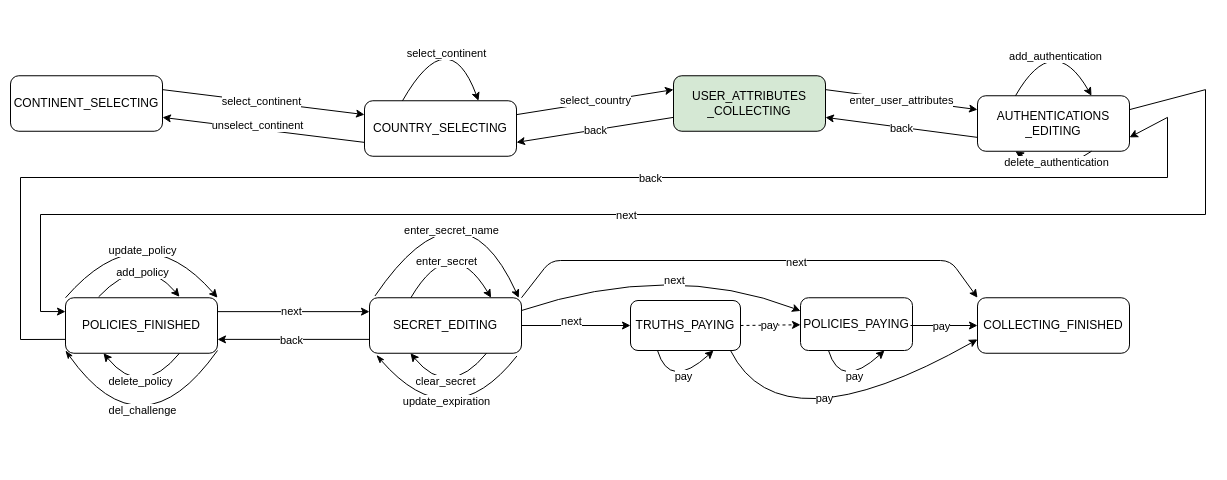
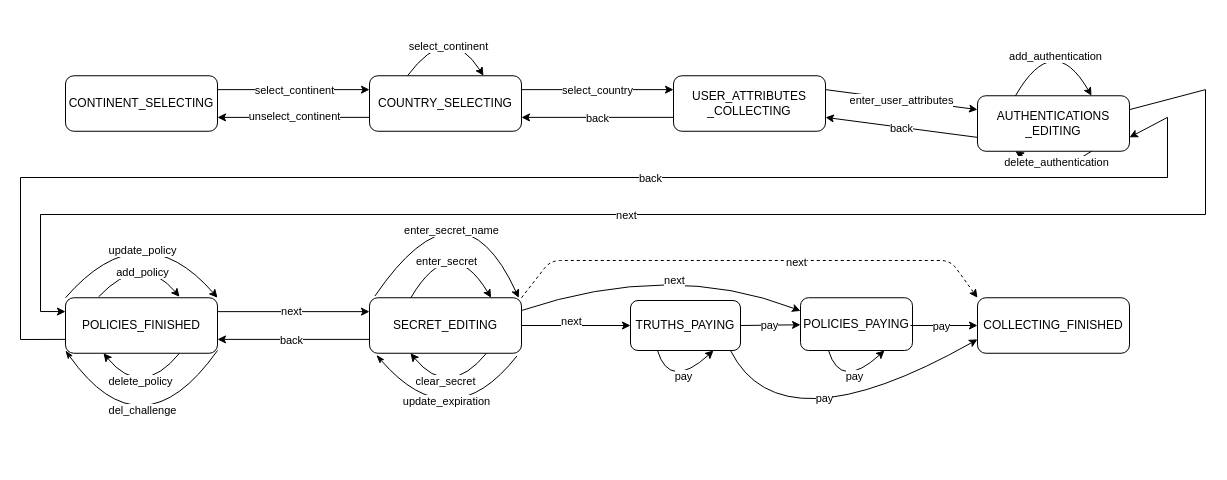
  <mxCell id="0" />
  <mxCell id="1" parent="0" />
- <mxCell id="2" value="CONTINENT_SELECTING" style="rounded=1;whiteSpace=wrap;html=1;container=0;" parent="1" vertex="1"><mxGeometry x="10" y="75.25" width="152.0" height="55.5" as="geometry" /></mxCell>
- <mxCell id="3" value="COUNTRY_SELECTING" style="rounded=1;whiteSpace=wrap;html=1;container=0;" parent="1" vertex="1"><mxGeometry x="364" y="100.25" width="152.0" height="55.5" as="geometry" /></mxCell>
- <mxCell id="4" value="USER_ATTRIBUTES&lt;br&gt;_COLLECTING" style="rounded=1;whiteSpace=wrap;html=1;container=0;fillColor=#d5e8d4;" parent="1" vertex="1"><mxGeometry x="673" y="75.25" width="152.0" height="55.5" as="geometry" /></mxCell>
+ <mxCell id="2" value="CONTINENT_SELECTING" style="rounded=1;whiteSpace=wrap;html=1;container=0;" parent="1" vertex="1"><mxGeometry x="65" y="75.25" width="152.0" height="55.5" as="geometry" /></mxCell>
+ <mxCell id="3" value="COUNTRY_SELECTING" style="rounded=1;whiteSpace=wrap;html=1;container=0;" parent="1" vertex="1"><mxGeometry x="369" y="75.25" width="152.0" height="55.5" as="geometry" /></mxCell>
+ <mxCell id="4" value="USER_ATTRIBUTES&lt;br&gt;_COLLECTING" style="rounded=1;whiteSpace=wrap;html=1;container=0;" parent="1" vertex="1"><mxGeometry x="673" y="75.25" width="152.0" height="55.5" as="geometry" /></mxCell>
  <mxCell id="5" value="AUTHENTICATIONS&lt;br&gt;_EDITING" style="rounded=1;whiteSpace=wrap;html=1;container=0;" parent="1" vertex="1"><mxGeometry x="977" y="95.25" width="152.0" height="55.5" as="geometry" /></mxCell>
  <mxCell id="6" value="POLICIES_FINISHED" style="rounded=1;whiteSpace=wrap;html=1;container=0;" parent="1" vertex="1"><mxGeometry x="65" y="297.25" width="152.0" height="55.5" as="geometry" /></mxCell>
  <mxCell id="7" value="POLICIES_PAYING" style="rounded=1;whiteSpace=wrap;html=1;container=0;" parent="1" vertex="1"><mxGeometry x="800" y="297.25" width="112" height="52.75" as="geometry" /></mxCell>
  <mxCell id="8" value="" style="endArrow=classic;html=1;exitX=1;exitY=0.25;exitDx=0;exitDy=0;entryX=0;entryY=0.25;entryDx=0;entryDy=0;" parent="1" source="2" target="3" edge="1"><mxGeometry x="15" y="229" width="50" height="50" as="geometry"><mxPoint x="302.5" y="121.5" as="sourcePoint" /><mxPoint x="483" y="84.5" as="targetPoint" /></mxGeometry></mxCell>
  <mxCell id="9" value="select_continent" style="edgeLabel;html=1;align=center;verticalAlign=middle;resizable=0;points=[];container=0;" parent="8" vertex="1" connectable="0"><mxGeometry x="-0.107" relative="1" as="geometry"><mxPoint x="8" as="offset" /></mxGeometry></mxCell>
  <mxCell id="10" value="" style="endArrow=classic;html=1;exitX=0;exitY=0.75;exitDx=0;exitDy=0;entryX=1;entryY=0.75;entryDx=0;entryDy=0;" parent="1" source="3" target="2" edge="1"><mxGeometry x="15" y="229" width="50" height="50" as="geometry"><mxPoint x="435.5" y="130.75" as="sourcePoint" /><mxPoint x="483" y="84.5" as="targetPoint" /></mxGeometry></mxCell>
  <mxCell id="11" value="unselect_continent" style="edgeLabel;html=1;align=center;verticalAlign=middle;resizable=0;points=[];container=0;" parent="10" vertex="1" connectable="0"><mxGeometry x="0.288" y="-1" relative="1" as="geometry"><mxPoint x="22.76" as="offset" /></mxGeometry></mxCell>
  <mxCell id="12" value="" style="endArrow=classic;html=1;exitX=1;exitY=0.25;exitDx=0;exitDy=0;entryX=0;entryY=0.25;entryDx=0;entryDy=0;" parent="1" source="3" target="4" edge="1"><mxGeometry x="15" y="229" width="50" height="50" as="geometry"><mxPoint x="435.5" y="130.75" as="sourcePoint" /><mxPoint x="483" y="84.5" as="targetPoint" /></mxGeometry></mxCell>
  <mxCell id="13" value="select_country" style="edgeLabel;html=1;align=center;verticalAlign=middle;resizable=0;points=[];container=0;" parent="12" vertex="1" connectable="0"><mxGeometry x="0.169" y="-2" relative="1" as="geometry"><mxPoint x="-13.79" y="-2" as="offset" /></mxGeometry></mxCell>
  <mxCell id="14" value="" style="endArrow=classic;html=1;exitX=0;exitY=0.75;exitDx=0;exitDy=0;entryX=1;entryY=0.75;entryDx=0;entryDy=0;" parent="1" source="4" target="3" edge="1"><mxGeometry x="15" y="229" width="50" height="50" as="geometry"><mxPoint x="435.5" y="130.75" as="sourcePoint" /><mxPoint x="483" y="84.5" as="targetPoint" /></mxGeometry></mxCell>
  <mxCell id="15" value="back" style="edgeLabel;html=1;align=center;verticalAlign=middle;resizable=0;points=[];container=0;" parent="14" vertex="1" connectable="0"><mxGeometry x="-0.082" y="1" relative="1" as="geometry"><mxPoint x="-6.9" as="offset" /></mxGeometry></mxCell>
  <mxCell id="16" value="" style="endArrow=classic;html=1;entryX=0;entryY=0.25;entryDx=0;entryDy=0;exitX=1;exitY=0.25;exitDx=0;exitDy=0;" parent="1" source="4" target="5" edge="1"><mxGeometry x="15" y="229" width="50" height="50" as="geometry"><mxPoint x="901" y="130.75" as="sourcePoint" /><mxPoint x="948.5" y="84.5" as="targetPoint" /></mxGeometry></mxCell>
  <mxCell id="17" value="enter_user_attributes" style="edgeLabel;html=1;align=center;verticalAlign=middle;resizable=0;points=[];container=0;" parent="16" vertex="1" connectable="0"><mxGeometry x="0.082" relative="1" as="geometry"><mxPoint x="-6.9" as="offset" /></mxGeometry></mxCell>
  <mxCell id="18" value="" style="endArrow=classic;html=1;exitX=0;exitY=0.75;exitDx=0;exitDy=0;entryX=1;entryY=0.75;entryDx=0;entryDy=0;" parent="1" source="5" target="4" edge="1"><mxGeometry x="15" y="229" width="50" height="50" as="geometry"><mxPoint x="901" y="130.75" as="sourcePoint" /><mxPoint x="948.5" y="84.5" as="targetPoint" /></mxGeometry></mxCell>
  <mxCell id="19" value="back" style="edgeLabel;html=1;align=center;verticalAlign=middle;resizable=0;points=[];container=0;" parent="18" vertex="1" connectable="0"><mxGeometry x="-0.125" y="-1" relative="1" as="geometry"><mxPoint x="-10.34" as="offset" /></mxGeometry></mxCell>
  <mxCell id="20" value="" style="endArrow=classic;html=1;exitX=1;exitY=0.25;exitDx=0;exitDy=0;entryX=0;entryY=0.25;entryDx=0;entryDy=0;rounded=0;" parent="1" source="5" target="6" edge="1"><mxGeometry x="15" y="229" width="50" height="50" as="geometry"><mxPoint x="901" y="130.75" as="sourcePoint" /><mxPoint x="948.5" y="84.5" as="targetPoint" /><Array as="points"><mxPoint x="1205" y="89.125" /><mxPoint x="1205" y="214" /><mxPoint x="40" y="214" /><mxPoint x="40" y="311" /></Array></mxGeometry></mxCell>
  <mxCell id="21" value="next" style="edgeLabel;html=1;align=center;verticalAlign=middle;resizable=0;points=[];container=0;" parent="20" vertex="1" connectable="0"><mxGeometry x="0.324" y="2" relative="1" as="geometry"><mxPoint x="203.57" y="-2" as="offset" /></mxGeometry></mxCell>
  <mxCell id="22" value="" style="endArrow=classic;html=1;exitX=0;exitY=0.75;exitDx=0;exitDy=0;entryX=1;entryY=0.75;entryDx=0;entryDy=0;rounded=0;" parent="1" source="6" target="5" edge="1"><mxGeometry x="15" y="229" width="50" height="50" as="geometry"><mxPoint x="901" y="130.75" as="sourcePoint" /><mxPoint x="948.5" y="84.5" as="targetPoint" /><Array as="points"><mxPoint x="20" y="339" /><mxPoint x="20" y="177" /><mxPoint x="1167" y="177" /><mxPoint x="1167" y="116.875" /></Array></mxGeometry></mxCell>
  <mxCell id="23" value="back" style="edgeLabel;html=1;align=center;verticalAlign=middle;resizable=0;points=[];container=0;" parent="22" vertex="1" connectable="0"><mxGeometry x="-0.177" y="-1" relative="1" as="geometry"><mxPoint x="236.43" y="-1" as="offset" /></mxGeometry></mxCell>
  <mxCell id="24" value="" style="endArrow=classic;html=1;exitX=0.25;exitY=0;exitDx=0;exitDy=0;entryX=0.75;entryY=0;entryDx=0;entryDy=0;curved=1;" parent="1" source="5" target="5" edge="1"><mxGeometry x="15" y="229" width="50" height="50" as="geometry"><mxPoint x="996" y="121.5" as="sourcePoint" /><mxPoint x="1043.5" y="75.25" as="targetPoint" /><Array as="points"><mxPoint x="1053" y="29" /></Array></mxGeometry></mxCell>
  <mxCell id="25" value="add_authentication" style="edgeLabel;html=1;align=center;verticalAlign=middle;resizable=0;points=[];container=0;" parent="24" vertex="1" connectable="0"><mxGeometry x="-0.303" y="-13" relative="1" as="geometry"><mxPoint x="1.85" as="offset" /></mxGeometry></mxCell>
  <mxCell id="26" value="" style="endArrow=classic;html=1;exitX=0.75;exitY=1;exitDx=0;exitDy=0;entryX=0.25;entryY=1;entryDx=0;entryDy=0;curved=1;" parent="1" source="5" target="5" edge="1"><mxGeometry x="15" y="229" width="50" height="50" as="geometry"><mxPoint x="1024.5" y="84.5" as="sourcePoint" /><mxPoint x="1100.5" y="84.5" as="targetPoint" /><Array as="points"><mxPoint x="1053" y="177" /></Array></mxGeometry></mxCell>
  <mxCell id="27" value="delete_authentication" style="edgeLabel;html=1;align=center;verticalAlign=middle;resizable=0;points=[];container=0;" parent="26" vertex="1" connectable="0"><mxGeometry x="-0.32" y="-14" relative="1" as="geometry"><mxPoint x="-1.93" y="4.82" as="offset" /></mxGeometry></mxCell>
  <mxCell id="28" value="" style="endArrow=classic;html=1;exitX=0.218;exitY=-0.017;exitDx=0;exitDy=0;curved=1;exitPerimeter=0;" parent="1" source="6" edge="1"><mxGeometry x="15" y="229" width="50" height="50" as="geometry"><mxPoint x="-182" y="315.75" as="sourcePoint" /><mxPoint x="179" y="296.325" as="targetPoint" /><Array as="points"><mxPoint x="141" y="251" /></Array></mxGeometry></mxCell>
  <mxCell id="29" value="add_policy" style="edgeLabel;html=1;align=center;verticalAlign=middle;resizable=0;points=[];container=0;" parent="28" vertex="1" connectable="0"><mxGeometry x="-0.191" y="-16" relative="1" as="geometry"><mxPoint x="-2.16" as="offset" /></mxGeometry></mxCell>
  <mxCell id="30" value="" style="endArrow=classic;html=1;exitX=0.75;exitY=1;exitDx=0;exitDy=0;entryX=0.25;entryY=1;entryDx=0;entryDy=0;curved=1;" parent="1" source="6" target="6" edge="1"><mxGeometry x="15" y="229" width="50" height="50" as="geometry"><mxPoint x="116.3" y="436" as="sourcePoint" /><mxPoint x="192.3" y="436" as="targetPoint" /><Array as="points"><mxPoint x="141" y="399" /></Array></mxGeometry></mxCell>
  <mxCell id="31" value="delete_policy" style="edgeLabel;html=1;align=center;verticalAlign=middle;resizable=0;points=[];container=0;" parent="30" vertex="1" connectable="0"><mxGeometry x="-0.372" y="-9" relative="1" as="geometry"><mxPoint x="-7.98" y="4.39" as="offset" /></mxGeometry></mxCell>
  <mxCell id="32" value="SECRET_EDITING" style="rounded=1;whiteSpace=wrap;html=1;container=0;" parent="1" vertex="1"><mxGeometry x="369" y="297.25" width="152.0" height="55.5" as="geometry" /></mxCell>
  <mxCell id="33" value="COLLECTING_FINISHED" style="rounded=1;whiteSpace=wrap;html=1;container=0;" parent="1" vertex="1"><mxGeometry x="977" y="297.25" width="152.0" height="55.5" as="geometry" /></mxCell>
  <mxCell id="34" value="" style="endArrow=classic;html=1;exitX=0.25;exitY=0;exitDx=0;exitDy=0;entryX=0.75;entryY=0;entryDx=0;entryDy=0;curved=1;" parent="1" source="3" target="3" edge="1"><mxGeometry x="15" y="229" width="50" height="50" as="geometry"><mxPoint x="410" y="46.25" as="sourcePoint" /><mxPoint x="486" y="46.25" as="targetPoint" /><Array as="points"><mxPoint x="448" y="20" /></Array></mxGeometry></mxCell>
  <mxCell id="35" value="select_continent" style="edgeLabel;html=1;align=center;verticalAlign=middle;resizable=0;points=[];container=0;" parent="34" vertex="1" connectable="0"><mxGeometry x="-0.303" y="-13" relative="1" as="geometry"><mxPoint x="1.85" as="offset" /></mxGeometry></mxCell>
- <mxCell id="36" value="" style="endArrow=classic;html=1;exitX=1;exitY=0;exitDx=0;exitDy=0;entryX=0;entryY=0;entryDx=0;entryDy=0;" parent="1" source="32" target="33" edge="1"><mxGeometry width="50" height="50" relative="1" as="geometry"><mxPoint x="570" y="440" as="sourcePoint" /><mxPoint x="620" y="390" as="targetPoint" /><Array as="points"><mxPoint x="550" y="260" /><mxPoint x="950" y="260" /></Array></mxGeometry></mxCell>
+ <mxCell id="36" value="" style="endArrow=classic;html=1;exitX=1;exitY=0;exitDx=0;exitDy=0;entryX=0;entryY=0;entryDx=0;entryDy=0;dashed=1;" parent="1" source="32" target="33" edge="1"><mxGeometry width="50" height="50" relative="1" as="geometry"><mxPoint x="570" y="440" as="sourcePoint" /><mxPoint x="620" y="390" as="targetPoint" /><Array as="points"><mxPoint x="550" y="260" /><mxPoint x="950" y="260" /></Array></mxGeometry></mxCell>
  <mxCell id="37" value="next" style="edgeLabel;html=1;align=center;verticalAlign=middle;resizable=0;points=[];" parent="36" vertex="1" connectable="0"><mxGeometry x="0.187" y="-1" relative="1" as="geometry"><mxPoint as="offset" /></mxGeometry></mxCell>
  <mxCell id="38" value="" style="endArrow=classic;html=1;entryX=0;entryY=0.5;entryDx=0;entryDy=0;" parent="1" target="33" edge="1"><mxGeometry width="50" height="50" relative="1" as="geometry"><mxPoint x="910" y="325" as="sourcePoint" /><mxPoint x="620" y="390" as="targetPoint" /></mxGeometry></mxCell>
  <mxCell id="39" value="pay" style="edgeLabel;html=1;align=center;verticalAlign=middle;resizable=0;points=[];" parent="38" vertex="1" connectable="0"><mxGeometry x="-0.382" y="-2" relative="1" as="geometry"><mxPoint x="9" y="-2" as="offset" /></mxGeometry></mxCell>
  <mxCell id="40" value="" style="endArrow=classic;html=1;exitX=1;exitY=0.5;exitDx=0;exitDy=0;" parent="1" source="32" edge="1"><mxGeometry width="50" height="50" relative="1" as="geometry"><mxPoint x="570" y="440" as="sourcePoint" /><mxPoint x="630" y="325" as="targetPoint" /></mxGeometry></mxCell>
  <mxCell id="41" value="next" style="edgeLabel;html=1;align=center;verticalAlign=middle;resizable=0;points=[];" parent="40" vertex="1" connectable="0"><mxGeometry x="0.184" y="2" relative="1" as="geometry"><mxPoint x="-16" y="-3" as="offset" /></mxGeometry></mxCell>
  <mxCell id="42" value="" style="endArrow=classic;html=1;exitX=0.25;exitY=1;exitDx=0;exitDy=0;entryX=0.75;entryY=1;entryDx=0;entryDy=0;curved=1;" parent="1" source="7" target="7" edge="1"><mxGeometry width="50" height="50" relative="1" as="geometry"><mxPoint x="570" y="440" as="sourcePoint" /><mxPoint x="620" y="390" as="targetPoint" /><Array as="points"><mxPoint x="840" y="390" /></Array></mxGeometry></mxCell>
  <mxCell id="43" value="pay" style="edgeLabel;html=1;align=center;verticalAlign=middle;resizable=0;points=[];" parent="42" vertex="1" connectable="0"><mxGeometry x="-0.376" y="17" relative="1" as="geometry"><mxPoint as="offset" /></mxGeometry></mxCell>
  <mxCell id="44" value="" style="endArrow=classic;html=1;exitX=1;exitY=0.25;exitDx=0;exitDy=0;entryX=0;entryY=0.25;entryDx=0;entryDy=0;" parent="1" source="6" target="32" edge="1"><mxGeometry width="50" height="50" relative="1" as="geometry"><mxPoint x="570" y="440" as="sourcePoint" /><mxPoint x="620" y="390" as="targetPoint" /></mxGeometry></mxCell>
  <mxCell id="45" value="next" style="edgeLabel;html=1;align=center;verticalAlign=middle;resizable=0;points=[];" parent="44" vertex="1" connectable="0"><mxGeometry x="0.395" y="-2" relative="1" as="geometry"><mxPoint x="-33" y="-3.12" as="offset" /></mxGeometry></mxCell>
  <mxCell id="46" value="" style="endArrow=classic;html=1;exitX=0;exitY=0.75;exitDx=0;exitDy=0;entryX=1;entryY=0.75;entryDx=0;entryDy=0;" parent="1" source="32" target="6" edge="1"><mxGeometry width="50" height="50" relative="1" as="geometry"><mxPoint x="570" y="440" as="sourcePoint" /><mxPoint x="620" y="390" as="targetPoint" /></mxGeometry></mxCell>
  <mxCell id="47" value="back" style="edgeLabel;html=1;align=center;verticalAlign=middle;resizable=0;points=[];" parent="46" vertex="1" connectable="0"><mxGeometry x="0.382" y="1" relative="1" as="geometry"><mxPoint x="26" as="offset" /></mxGeometry></mxCell>
  <mxCell id="48" value="&lt;div&gt;TRUTHS_PAYING&lt;/div&gt;" style="rounded=1;whiteSpace=wrap;html=1;container=0;" parent="1" vertex="1"><mxGeometry x="630" y="300" width="110" height="50" as="geometry" /></mxCell>
  <mxCell id="49" value="" style="endArrow=classic;html=1;exitX=0.25;exitY=1;exitDx=0;exitDy=0;entryX=0.75;entryY=1;entryDx=0;entryDy=0;curved=1;" parent="1" edge="1"><mxGeometry width="50" height="50" relative="1" as="geometry"><mxPoint x="657" y="350" as="sourcePoint" /><mxPoint x="713" y="350" as="targetPoint" /><Array as="points"><mxPoint x="669" y="390" /></Array></mxGeometry></mxCell>
  <mxCell id="50" value="pay" style="edgeLabel;html=1;align=center;verticalAlign=middle;resizable=0;points=[];" parent="49" vertex="1" connectable="0"><mxGeometry x="-0.376" y="17" relative="1" as="geometry"><mxPoint as="offset" /></mxGeometry></mxCell>
- <mxCell id="51" value="" style="endArrow=classic;html=1;exitX=1;exitY=0.5;exitDx=0;exitDy=0;dashed=1;" parent="1" source="48" target="7" edge="1"><mxGeometry width="50" height="50" relative="1" as="geometry"><mxPoint x="750" y="323" as="sourcePoint" /><mxPoint x="800" y="323.13" as="targetPoint" /></mxGeometry></mxCell>
+ <mxCell id="51" value="" style="endArrow=classic;html=1;exitX=1;exitY=0.5;exitDx=0;exitDy=0;" parent="1" source="48" target="7" edge="1"><mxGeometry width="50" height="50" relative="1" as="geometry"><mxPoint x="750" y="323" as="sourcePoint" /><mxPoint x="800" y="323.13" as="targetPoint" /></mxGeometry></mxCell>
  <mxCell id="52" value="pay" style="edgeLabel;html=1;align=center;verticalAlign=middle;resizable=0;points=[];" parent="51" vertex="1" connectable="0"><mxGeometry x="-0.382" y="-2" relative="1" as="geometry"><mxPoint x="9" y="-2" as="offset" /></mxGeometry></mxCell>
  <mxCell id="53" value="" style="endArrow=classic;html=1;exitX=0.25;exitY=1;exitDx=0;exitDy=0;curved=1;entryX=0;entryY=0.75;entryDx=0;entryDy=0;" parent="1" target="33" edge="1"><mxGeometry width="50" height="50" relative="1" as="geometry"><mxPoint x="730" y="350" as="sourcePoint" /><mxPoint x="786" y="350" as="targetPoint" /><Array as="points"><mxPoint x="780" y="450" /></Array></mxGeometry></mxCell>
  <mxCell id="54" value="pay" style="edgeLabel;html=1;align=center;verticalAlign=middle;resizable=0;points=[];" parent="53" vertex="1" connectable="0"><mxGeometry x="-0.376" y="17" relative="1" as="geometry"><mxPoint x="31.67" y="-38.64" as="offset" /></mxGeometry></mxCell>
  <mxCell id="55" value="" style="endArrow=none;html=1;exitX=0;exitY=1;exitDx=0;exitDy=0;curved=1;entryX=1;entryY=1;entryDx=0;entryDy=0;endFill=0;startArrow=classicThin;startFill=1;" edge="1" parent="1"><mxGeometry x="25" y="236.25" width="50" height="50" as="geometry"><mxPoint x="65" y="350" as="sourcePoint" /><mxPoint x="217" y="350" as="targetPoint" /><Array as="points"><mxPoint x="141" y="457.25" /></Array></mxGeometry></mxCell>
  <mxCell id="56" value="&lt;div&gt;del_challenge&lt;/div&gt;" style="edgeLabel;html=1;align=center;verticalAlign=middle;resizable=0;points=[];container=0;" vertex="1" connectable="0" parent="55"><mxGeometry x="-0.191" y="-16" relative="1" as="geometry"><mxPoint x="28" y="-36" as="offset" /></mxGeometry></mxCell>
  <mxCell id="57" value="" style="endArrow=classic;html=1;exitX=0;exitY=0;exitDx=0;exitDy=0;curved=1;entryX=1;entryY=0;entryDx=0;entryDy=0;endFill=1;startArrow=none;startFill=0;" edge="1" parent="1" source="6" target="6"><mxGeometry x="35" y="249" width="50" height="50" as="geometry"><mxPoint x="118.136" y="316.306" as="sourcePoint" /><mxPoint x="199" y="316.325" as="targetPoint" /><Array as="points"><mxPoint x="141" y="210" /></Array></mxGeometry></mxCell>
  <mxCell id="58" value="update_policy" style="edgeLabel;html=1;align=center;verticalAlign=middle;resizable=0;points=[];container=0;" vertex="1" connectable="0" parent="57"><mxGeometry x="-0.191" y="-16" relative="1" as="geometry"><mxPoint x="3" y="13" as="offset" /></mxGeometry></mxCell>
  <mxCell id="59" value="" style="endArrow=classic;html=1;curved=1;entryX=0.8;entryY=-0.019;entryDx=0;entryDy=0;endFill=1;startArrow=none;startFill=0;entryPerimeter=0;exitX=0.272;exitY=-0.019;exitDx=0;exitDy=0;exitPerimeter=0;" edge="1" parent="1"><mxGeometry x="360" y="235.55" width="50" height="50" as="geometry"><mxPoint x="410.344" y="297.246" as="sourcePoint" /><mxPoint x="490.6" y="297.246" as="targetPoint" /><Array as="points"><mxPoint x="450" y="230" /></Array></mxGeometry></mxCell>
  <mxCell id="60" value="&lt;div&gt;enter_secret&lt;/div&gt;" style="edgeLabel;html=1;align=center;verticalAlign=middle;resizable=0;points=[];container=0;" vertex="1" connectable="0" parent="59"><mxGeometry x="-0.191" y="-16" relative="1" as="geometry"><mxPoint x="-11" y="9" as="offset" /></mxGeometry></mxCell>
  <mxCell id="61" value="" style="endArrow=classic;html=1;exitX=0.75;exitY=1;exitDx=0;exitDy=0;entryX=0.25;entryY=1;entryDx=0;entryDy=0;curved=1;" edge="1" parent="1"><mxGeometry x="322.0" y="229" width="50" height="50" as="geometry"><mxPoint x="486" y="352.75" as="sourcePoint" /><mxPoint x="410" y="352.75" as="targetPoint" /><Array as="points"><mxPoint x="448" y="399" /></Array></mxGeometry></mxCell>
  <mxCell id="62" value="clear_secret" style="edgeLabel;html=1;align=center;verticalAlign=middle;resizable=0;points=[];container=0;" vertex="1" connectable="0" parent="61"><mxGeometry x="-0.372" y="-9" relative="1" as="geometry"><mxPoint x="-10" y="4" as="offset" /></mxGeometry></mxCell>
  <mxCell id="63" value="" style="endArrow=classic;html=1;curved=1;entryX=0.982;entryY=0.002;entryDx=0;entryDy=0;endFill=1;startArrow=none;startFill=0;entryPerimeter=0;exitX=0.036;exitY=-0.032;exitDx=0;exitDy=0;exitPerimeter=0;" edge="1" parent="1" source="32" target="32"><mxGeometry x="370" y="245.55" width="50" height="50" as="geometry"><mxPoint x="420.344" y="307.245" as="sourcePoint" /><mxPoint x="500.6" y="307.245" as="targetPoint" /><Array as="points"><mxPoint x="460" y="170" /></Array></mxGeometry></mxCell>
  <mxCell id="64" value="enter_secret_name" style="edgeLabel;html=1;align=center;verticalAlign=middle;resizable=0;points=[];container=0;" vertex="1" connectable="0" parent="63"><mxGeometry x="-0.191" y="-16" relative="1" as="geometry"><mxPoint x="-4" y="23" as="offset" /></mxGeometry></mxCell>
  <mxCell id="65" value="" style="endArrow=none;html=1;exitX=0.046;exitY=1.032;exitDx=0;exitDy=0;curved=1;entryX=0.97;entryY=1.049;entryDx=0;entryDy=0;endFill=0;startArrow=classicThin;startFill=1;entryPerimeter=0;exitPerimeter=0;" edge="1" parent="1" source="32" target="32"><mxGeometry x="35" y="246.25" width="50" height="50" as="geometry"><mxPoint x="75" y="360" as="sourcePoint" /><mxPoint x="227" y="360" as="targetPoint" /><Array as="points"><mxPoint x="450" y="440" /></Array></mxGeometry></mxCell>
  <mxCell id="66" value="update_expiration" style="edgeLabel;html=1;align=center;verticalAlign=middle;resizable=0;points=[];container=0;" vertex="1" connectable="0" parent="65"><mxGeometry x="-0.191" y="-16" relative="1" as="geometry"><mxPoint x="23" y="-32" as="offset" /></mxGeometry></mxCell>
  <mxCell id="67" value="" style="endArrow=classic;html=1;exitX=1;exitY=0.5;exitDx=0;exitDy=0;entryX=0;entryY=0.25;entryDx=0;entryDy=0;curved=1;" edge="1" parent="1" target="7"><mxGeometry width="50" height="50" relative="1" as="geometry"><mxPoint x="521" y="310" as="sourcePoint" /><mxPoint x="630" y="310" as="targetPoint" /><Array as="points"><mxPoint x="670" y="260" /></Array></mxGeometry></mxCell>
  <mxCell id="68" value="next" style="edgeLabel;html=1;align=center;verticalAlign=middle;resizable=0;points=[];" vertex="1" connectable="0" parent="67"><mxGeometry x="0.184" y="2" relative="1" as="geometry"><mxPoint x="-15" y="15" as="offset" /></mxGeometry></mxCell>
